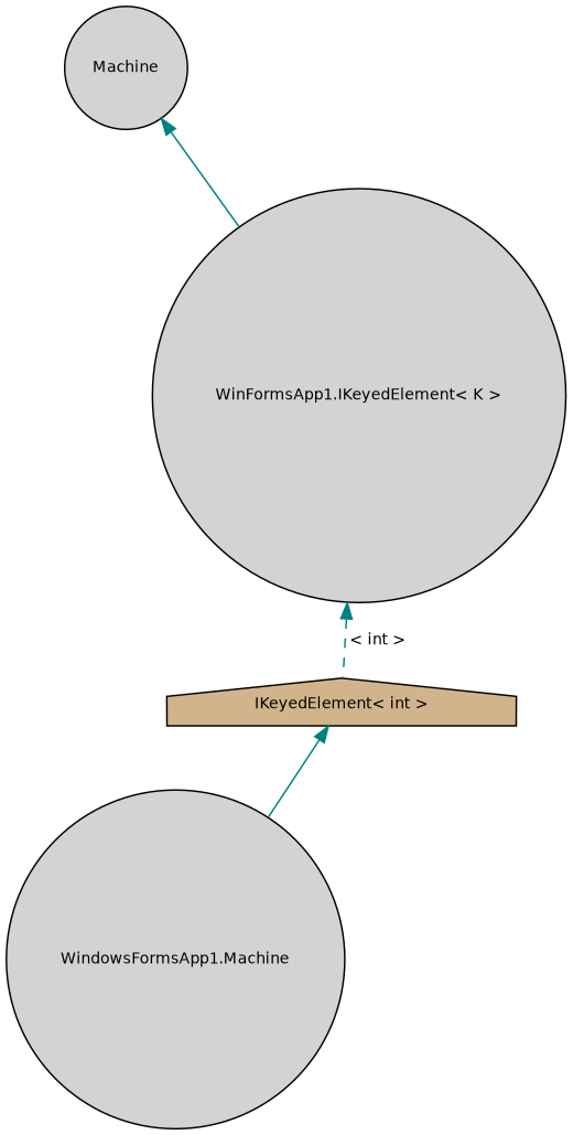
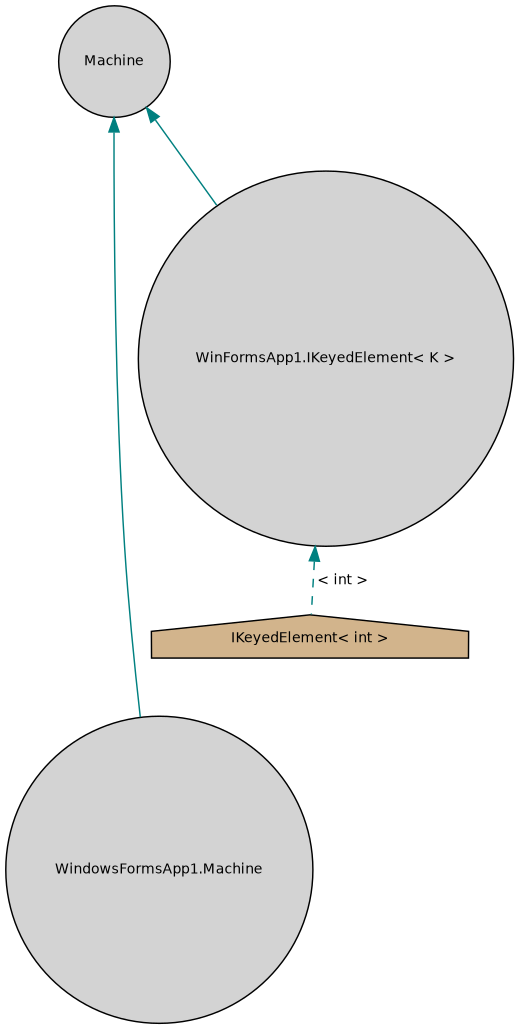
  digraph {
    node [color=black fillcolor=lightgrey fontname=Helvetica fontsize=10 shape=circle style=filled]
    edge [color=teal dir=back fontname=Helvetica fontsize=10 labelfontname=Helvetica labelfontsize=10 style=solid]
    n1 [fontcolor=black height=0.2 label="WindowsFormsApp1.Machine" width=0.4]
    n2 [fillcolor=tan height=0.2 label="IKeyedElement\< int \>" shape=house width=0.4]
    n3 [height=0.2 label="WinFormsApp1.IKeyedElement\< K \>" width=0.4]
    n4 [height=0.2 label=Machine width=0.4]
-   n2 -> n1
+   n4 -> n1
    n3 -> n2 [label=" \< int \>" style=dashed]
    n4 -> n3
  }
